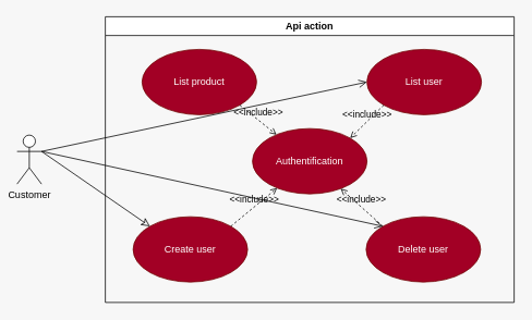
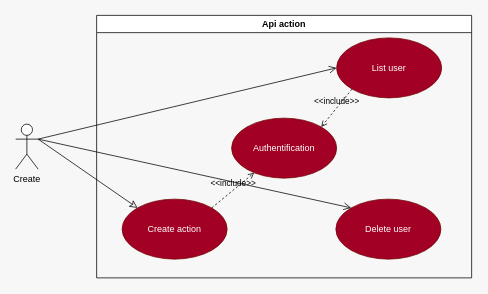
  <mxCell id="0" />
  <mxCell id="1" parent="0" />
- <mxCell id="2" value="Customer" style="shape=umlActor;verticalLabelPosition=bottom;verticalAlign=top;html=1;" parent="1" vertex="1"><mxGeometry x="20" y="165" width="30" height="60" as="geometry" /></mxCell>
+ <mxCell id="2" value="Create" style="shape=umlActor;verticalLabelPosition=bottom;verticalAlign=top;html=1;" parent="1" vertex="1"><mxGeometry x="20" y="165" width="30" height="60" as="geometry" /></mxCell>
  <mxCell id="3" value="Api action" style="swimlane;whiteSpace=wrap;html=1;" parent="1" vertex="1"><mxGeometry x="128" y="20" width="500" height="350" as="geometry"><mxRectangle x="140" y="-50" width="190" height="30" as="alternateBounds" /></mxGeometry></mxCell>
- <mxCell id="4" value="Create user" style="ellipse;whiteSpace=wrap;html=1;fillColor=#a20025;fontColor=#ffffff;strokeColor=#6F0000;" parent="3" vertex="1"><mxGeometry x="34" y="245" width="140" height="80" as="geometry" /></mxCell>
+ <mxCell id="4" value="Create action" style="ellipse;whiteSpace=wrap;html=1;fillColor=#a20025;fontColor=#ffffff;strokeColor=#6F0000;" parent="3" vertex="1"><mxGeometry x="34" y="245" width="140" height="80" as="geometry" /></mxCell>
  <mxCell id="5" value="Authentification" style="ellipse;whiteSpace=wrap;html=1;fillColor=#a20025;fontColor=#ffffff;strokeColor=#6F0000;" parent="3" vertex="1"><mxGeometry x="180" y="137" width="140" height="80" as="geometry" /></mxCell>
  <mxCell id="6" value="&amp;lt;&amp;lt;include&amp;gt;&amp;gt;" style="html=1;verticalAlign=bottom;labelBackgroundColor=none;endArrow=open;endFill=0;dashed=1;rounded=0;exitX=1;exitY=0;exitDx=0;exitDy=0;" parent="3" source="4" target="5" edge="1"><mxGeometry width="160" relative="1" as="geometry"><mxPoint x="221" y="252" as="sourcePoint" /><mxPoint x="381" y="252" as="targetPoint" /></mxGeometry></mxCell>
  <mxCell id="7" value="Delete user" style="ellipse;whiteSpace=wrap;html=1;fillColor=#a20025;fontColor=#ffffff;strokeColor=#6F0000;" parent="3" vertex="1"><mxGeometry x="319" y="245" width="140" height="80" as="geometry" /></mxCell>
- <mxCell id="8" value="&amp;lt;&amp;lt;include&amp;gt;&amp;gt;" style="html=1;verticalAlign=bottom;labelBackgroundColor=none;endArrow=open;endFill=0;dashed=1;rounded=0;exitX=0;exitY=0;exitDx=0;exitDy=0;" parent="3" source="7" target="5" edge="1"><mxGeometry width="160" relative="1" as="geometry"><mxPoint x="463" y="252" as="sourcePoint" /><mxPoint x="442" y="205" as="targetPoint" /></mxGeometry></mxCell>
- <mxCell id="9" value="List user" style="ellipse;whiteSpace=wrap;html=1;fillColor=#a20025;fontColor=#ffffff;strokeColor=#6F0000;" parent="3" vertex="1"><mxGeometry x="320" y="40" width="140" height="80" as="geometry" /></mxCell>
+ <mxCell id="9" value="List user" style="ellipse;whiteSpace=wrap;html=1;fillColor=#a20025;fontColor=#ffffff;strokeColor=#6F0000;" parent="3" vertex="1"><mxGeometry x="320" y="30" width="140" height="80" as="geometry" /></mxCell>
  <mxCell id="10" value="&amp;lt;&amp;lt;include&amp;gt;&amp;gt;" style="html=1;verticalAlign=bottom;labelBackgroundColor=none;endArrow=open;endFill=0;dashed=1;rounded=0;exitX=0;exitY=1;exitDx=0;exitDy=0;entryX=1;entryY=0;entryDx=0;entryDy=0;" parent="3" source="9" target="5" edge="1"><mxGeometry width="160" relative="1" as="geometry"><mxPoint x="481" y="47" as="sourcePoint" /><mxPoint x="460" as="targetPoint" /></mxGeometry></mxCell>
- <mxCell id="11" value="List product" style="ellipse;whiteSpace=wrap;html=1;fillColor=#a20025;fontColor=#ffffff;strokeColor=#6F0000;" parent="3" vertex="1"><mxGeometry x="45" y="40" width="140" height="80" as="geometry" /></mxCell>
- <mxCell id="12" value="&amp;lt;&amp;lt;include&amp;gt;&amp;gt;" style="html=1;verticalAlign=bottom;labelBackgroundColor=none;endArrow=open;endFill=0;dashed=1;rounded=0;exitX=1;exitY=1;exitDx=0;exitDy=0;" parent="3" source="11" target="5" edge="1"><mxGeometry width="160" relative="1" as="geometry"><mxPoint x="193" y="53" as="sourcePoint" /><mxPoint x="172" y="6" as="targetPoint" /></mxGeometry></mxCell>
  <mxCell id="13" value="" style="endArrow=open;startArrow=none;endFill=0;startFill=0;endSize=8;html=1;verticalAlign=bottom;labelBackgroundColor=none;strokeWidth=1;rounded=0;exitX=1;exitY=0.333;exitDx=0;exitDy=0;exitPerimeter=0;entryX=0;entryY=0.5;entryDx=0;entryDy=0;" parent="1" source="2" target="9" edge="1"><mxGeometry width="160" relative="1" as="geometry"><mxPoint x="118" y="233" as="sourcePoint" /><mxPoint x="245" y="136" as="targetPoint" /></mxGeometry></mxCell>
  <mxCell id="14" value="" style="endArrow=open;startArrow=none;endFill=0;startFill=0;endSize=8;html=1;verticalAlign=bottom;labelBackgroundColor=none;strokeWidth=1;rounded=0;exitX=1;exitY=0.333;exitDx=0;exitDy=0;exitPerimeter=0;entryX=0;entryY=0;entryDx=0;entryDy=0;" parent="1" source="2" target="7" edge="1"><mxGeometry width="160" relative="1" as="geometry"><mxPoint x="78" y="235" as="sourcePoint" /><mxPoint x="480" y="138" as="targetPoint" /></mxGeometry></mxCell>
  <mxCell id="15" value="" style="endArrow=classic;startArrow=none;endFill=0;startFill=0;endSize=8;html=1;verticalAlign=bottom;labelBackgroundColor=none;strokeWidth=1;rounded=0;entryX=0;entryY=0;entryDx=0;entryDy=0;exitX=1;exitY=0.333;exitDx=0;exitDy=0;exitPerimeter=0;" parent="1" source="2" target="4" edge="1"><mxGeometry width="160" relative="1" as="geometry"><mxPoint x="62" y="259" as="sourcePoint" /><mxPoint x="185" y="237" as="targetPoint" /></mxGeometry></mxCell>
